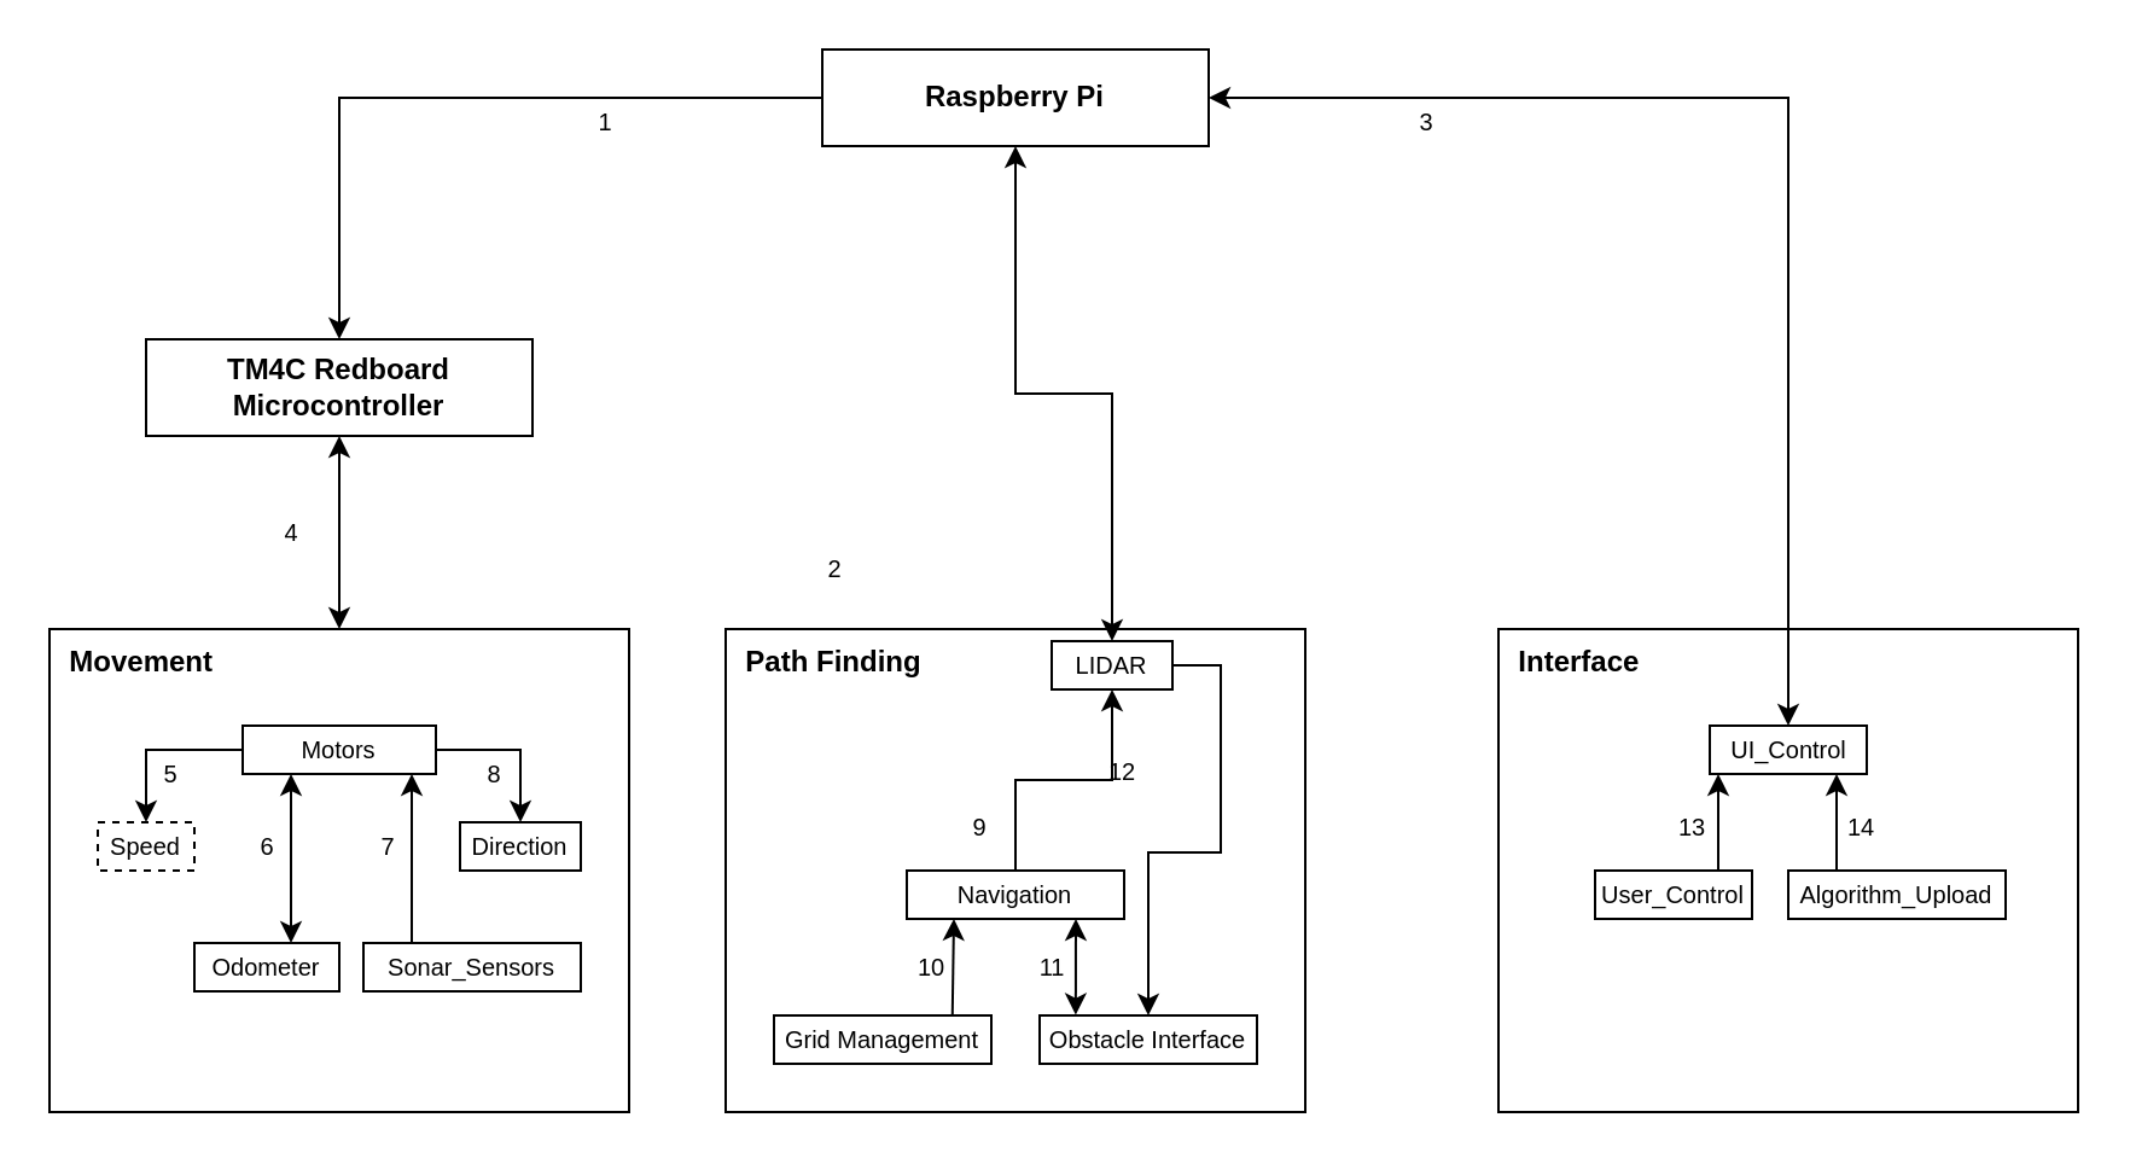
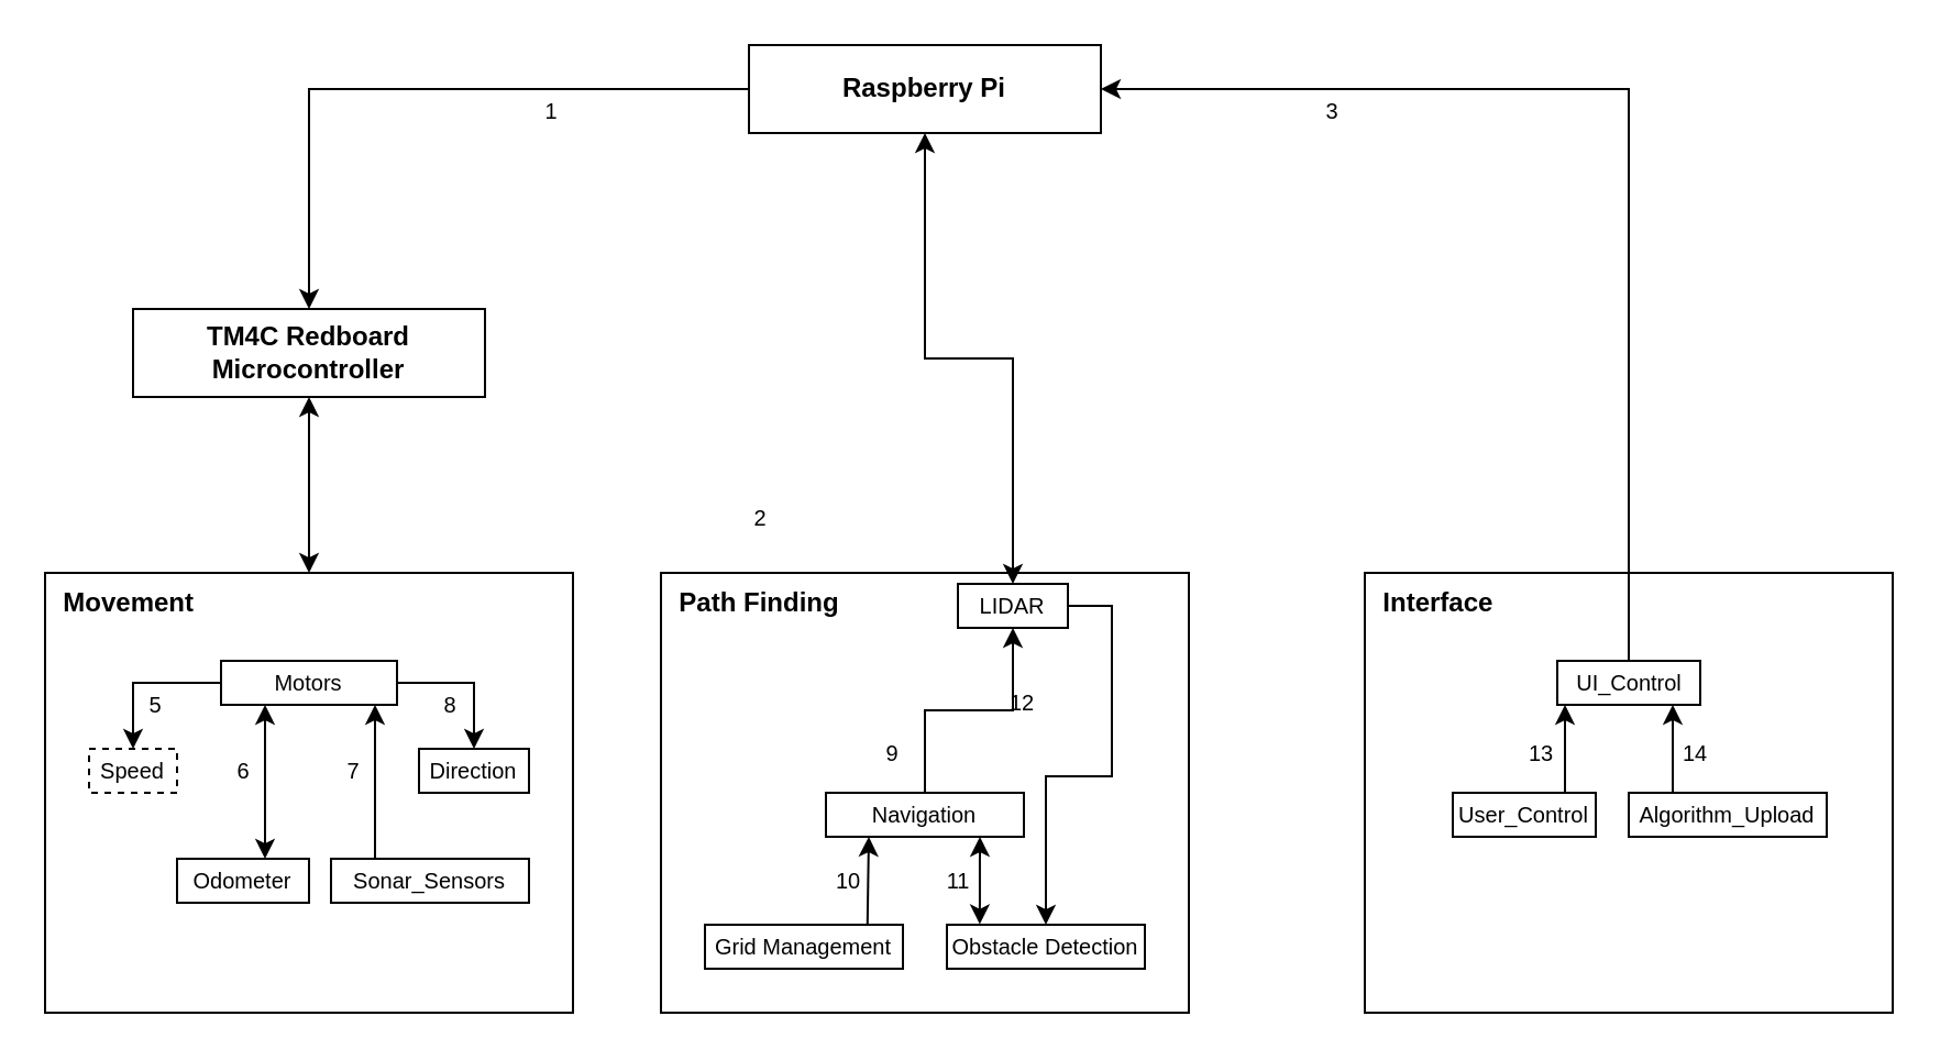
  <mxCell id="0" />
  <mxCell id="1" parent="0" />
  <mxCell id="2" value="Raspberry Pi" style="rounded=0;whiteSpace=wrap;html=1;fontStyle=1" parent="1" vertex="1"><mxGeometry x="340" y="20" width="160" height="40" as="geometry" /></mxCell>
  <mxCell id="3" value="&lt;b&gt;&amp;nbsp; Interface&lt;/b&gt;" style="rounded=0;whiteSpace=wrap;html=1;align=left;verticalAlign=top;" parent="1" vertex="1"><mxGeometry x="620" y="260" width="240" height="200" as="geometry" /></mxCell>
  <mxCell id="4" value="&lt;b&gt;&amp;nbsp; Path Finding&lt;/b&gt;" style="rounded=0;whiteSpace=wrap;html=1;align=left;verticalAlign=top;" parent="1" vertex="1"><mxGeometry x="300" y="260" width="240" height="200" as="geometry" /></mxCell>
  <mxCell id="5" value="&lt;b&gt;&amp;nbsp; Movement&lt;/b&gt;" style="rounded=0;whiteSpace=wrap;html=1;align=left;verticalAlign=top;" parent="1" vertex="1"><mxGeometry y="260" width="240" height="200" as="geometry" x="20" /></mxCell>
  <mxCell id="6" style="edgeStyle=orthogonalEdgeStyle;rounded=0;orthogonalLoop=1;jettySize=auto;html=1;exitX=1;exitY=0.5;exitDx=0;exitDy=0;entryX=0.5;entryY=0;entryDx=0;entryDy=0;" parent="1" source="8" target="10" edge="1"><mxGeometry relative="1" as="geometry" /></mxCell>
  <mxCell id="7" style="edgeStyle=orthogonalEdgeStyle;rounded=0;orthogonalLoop=1;jettySize=auto;html=1;exitX=0;exitY=0.5;exitDx=0;exitDy=0;entryX=0.5;entryY=0;entryDx=0;entryDy=0;" parent="1" source="8" target="9" edge="1"><mxGeometry relative="1" as="geometry" /></mxCell>
  <mxCell id="8" value="&lt;font style=&quot;font-size: 10px;&quot;&gt;Motors&lt;/font&gt;" style="rounded=0;whiteSpace=wrap;html=1;" parent="1" vertex="1"><mxGeometry x="100" y="300" width="80" height="20" as="geometry" /></mxCell>
  <mxCell id="9" value="&lt;font style=&quot;font-size: 10px;&quot;&gt;Speed&lt;/font&gt;" style="rounded=0;whiteSpace=wrap;html=1;dashed=1;" parent="1" vertex="1"><mxGeometry x="40" y="340" width="40" height="20" as="geometry" /></mxCell>
  <mxCell id="10" value="&lt;font style=&quot;font-size: 10px;&quot;&gt;Direction&lt;/font&gt;" style="rounded=0;whiteSpace=wrap;html=1;" parent="1" vertex="1"><mxGeometry x="190" y="340" width="50" height="20" as="geometry" /></mxCell>
  <mxCell id="11" value="&lt;font style=&quot;font-size: 10px;&quot;&gt;Odometer&lt;/font&gt;" style="rounded=0;whiteSpace=wrap;html=1;" parent="1" vertex="1"><mxGeometry x="80" y="390" width="60" height="20" as="geometry" /></mxCell>
  <mxCell id="12" value="&lt;font style=&quot;font-size: 10px;&quot;&gt;Sonar_Sensors&lt;/font&gt;" style="rounded=0;whiteSpace=wrap;html=1;" parent="1" vertex="1"><mxGeometry x="150" y="390" width="90" height="20" as="geometry" /></mxCell>
  <mxCell id="13" style="edgeStyle=orthogonalEdgeStyle;rounded=0;orthogonalLoop=1;jettySize=auto;html=1;exitX=1;exitY=0.5;exitDx=0;exitDy=0;entryX=0.5;entryY=0;entryDx=0;entryDy=0;" parent="1" source="14" target="37" edge="1"><mxGeometry relative="1" as="geometry" /></mxCell>
  <mxCell id="14" value="&lt;font style=&quot;font-size: 10px;&quot;&gt;LIDAR&lt;/font&gt;" style="rounded=0;whiteSpace=wrap;html=1;" parent="1" vertex="1"><mxGeometry x="435" y="265" width="50" height="20" as="geometry" /></mxCell>
  <mxCell id="15" style="edgeStyle=orthogonalEdgeStyle;rounded=0;orthogonalLoop=1;jettySize=auto;html=1;exitX=0.5;exitY=0;exitDx=0;exitDy=0;entryX=0.5;entryY=1;entryDx=0;entryDy=0;" parent="1" source="16" target="14" edge="1"><mxGeometry relative="1" as="geometry" /></mxCell>
  <mxCell id="16" value="&lt;font style=&quot;font-size: 10px;&quot;&gt;Navigation&lt;/font&gt;" style="rounded=0;whiteSpace=wrap;html=1;" parent="1" vertex="1"><mxGeometry x="375" y="360" width="90" height="20" as="geometry" /></mxCell>
  <mxCell id="17" value="&lt;font style=&quot;font-size: 10px;&quot;&gt;UI_Control&lt;/font&gt;" style="rounded=0;whiteSpace=wrap;html=1;" parent="1" vertex="1"><mxGeometry x="707.5" y="300" width="65" height="20" as="geometry" /></mxCell>
  <mxCell id="18" value="&lt;font style=&quot;font-size: 10px;&quot;&gt;User_Control&lt;/font&gt;" style="rounded=0;whiteSpace=wrap;html=1;" parent="1" vertex="1"><mxGeometry x="660" y="360" width="65" height="20" as="geometry" /></mxCell>
  <mxCell id="19" value="&lt;font style=&quot;font-size: 10px;&quot;&gt;Algorithm_Upload&lt;/font&gt;" style="rounded=0;whiteSpace=wrap;html=1;" parent="1" vertex="1"><mxGeometry x="740" y="360" width="90" height="20" as="geometry" /></mxCell>
  <mxCell id="20" value="" style="endArrow=classic;html=1;rounded=0;entryX=0.051;entryY=1.003;entryDx=0;entryDy=0;entryPerimeter=0;exitX=0.781;exitY=-0.016;exitDx=0;exitDy=0;exitPerimeter=0;targetPerimeterSpacing=-2;startArrow=none;startFill=0;endFill=1;" parent="1" edge="1"><mxGeometry width="50" height="50" relative="1" as="geometry"><mxPoint x="711" y="360" as="sourcePoint" /><mxPoint x="711" y="320" as="targetPoint" /></mxGeometry></mxCell>
  <mxCell id="21" value="" style="endArrow=classic;html=1;rounded=0;entryX=0.051;entryY=1.003;entryDx=0;entryDy=0;entryPerimeter=0;exitX=0.781;exitY=-0.016;exitDx=0;exitDy=0;exitPerimeter=0;targetPerimeterSpacing=-2;endFill=1;" parent="1" edge="1"><mxGeometry width="50" height="50" relative="1" as="geometry"><mxPoint x="760" y="360" as="sourcePoint" /><mxPoint x="760" y="320" as="targetPoint" /></mxGeometry></mxCell>
  <mxCell id="22" value="" style="endArrow=classic;html=1;rounded=0;entryX=0.051;entryY=1.003;entryDx=0;entryDy=0;entryPerimeter=0;exitX=0.781;exitY=-0.016;exitDx=0;exitDy=0;exitPerimeter=0;targetPerimeterSpacing=-2;startArrow=none;startFill=0;endFill=1;" parent="1" edge="1"><mxGeometry width="50" height="50" relative="1" as="geometry"><mxPoint x="170" y="390" as="sourcePoint" /><mxPoint x="170" y="320" as="targetPoint" /></mxGeometry></mxCell>
  <mxCell id="23" value="" style="endArrow=classic;html=1;rounded=0;entryX=0.051;entryY=1.003;entryDx=0;entryDy=0;entryPerimeter=0;exitX=0.781;exitY=-0.016;exitDx=0;exitDy=0;exitPerimeter=0;targetPerimeterSpacing=-2;startArrow=classic;startFill=1;endFill=1;" parent="1" edge="1"><mxGeometry width="50" height="50" relative="1" as="geometry"><mxPoint x="120" y="390" as="sourcePoint" /><mxPoint x="120" y="320" as="targetPoint" /></mxGeometry></mxCell>
  <mxCell id="24" style="edgeStyle=orthogonalEdgeStyle;rounded=0;orthogonalLoop=1;jettySize=auto;html=1;exitX=0;exitY=0.5;exitDx=0;exitDy=0;entryX=0.5;entryY=0;entryDx=0;entryDy=0;startArrow=none;startFill=0;endArrow=classic;endFill=1;" parent="1" source="2" target="44" edge="1"><mxGeometry relative="1" as="geometry"><mxPoint x="320" y="40" as="sourcePoint" /><mxPoint x="180" y="230" as="targetPoint" /></mxGeometry></mxCell>
- <mxCell id="25" style="edgeStyle=orthogonalEdgeStyle;rounded=0;orthogonalLoop=1;jettySize=auto;html=1;exitX=1;exitY=0.5;exitDx=0;exitDy=0;entryX=0.5;entryY=0;entryDx=0;entryDy=0;startArrow=classic;startFill=1;" parent="1" source="2" target="17" edge="1"><mxGeometry relative="1" as="geometry"><mxPoint x="510" y="50" as="sourcePoint" /><mxPoint x="750" y="230" as="targetPoint" /></mxGeometry></mxCell>
+ <mxCell id="25" style="edgeStyle=orthogonalEdgeStyle;rounded=0;orthogonalLoop=1;jettySize=auto;html=1;exitX=1;exitY=0.5;exitDx=0;exitDy=0;entryX=0.5;entryY=0;entryDx=0;entryDy=0;startArrow=classic;startFill=1;endArrow=none;" parent="1" source="2" target="17" edge="1"><mxGeometry relative="1" as="geometry"><mxPoint x="510" y="50" as="sourcePoint" /><mxPoint x="750" y="230" as="targetPoint" /></mxGeometry></mxCell>
  <mxCell id="26" value="&lt;font style=&quot;font-size: 10px;&quot;&gt;13&lt;/font&gt;" style="text;html=1;align=center;verticalAlign=middle;resizable=0;points=[];autosize=1;strokeColor=none;fillColor=none;spacing=-3;" parent="1" vertex="1"><mxGeometry x="690" y="332" width="20" height="20" as="geometry" /></mxCell>
  <mxCell id="27" value="&lt;font style=&quot;font-size: 10px;&quot;&gt;14&lt;/font&gt;" style="text;html=1;align=center;verticalAlign=middle;resizable=0;points=[];autosize=1;strokeColor=none;fillColor=none;spacing=-3;" parent="1" vertex="1"><mxGeometry x="760" y="332" width="20" height="20" as="geometry" /></mxCell>
- <mxCell id="28" value="&lt;font style=&quot;font-size: 10px;&quot;&gt;3&lt;/font&gt;" style="text;html=1;align=center;verticalAlign=middle;resizable=0;points=[];autosize=1;strokeColor=none;fillColor=none;spacing=-3;" parent="1" vertex="1"><mxGeometry x="580" y="40" width="20" height="20" as="geometry" /></mxCell>
+ <mxCell id="28" value="&lt;font style=&quot;font-size: 10px;&quot;&gt;3&lt;/font&gt;" style="text;html=1;align=center;verticalAlign=middle;resizable=0;points=[];autosize=1;strokeColor=none;fillColor=none;spacing=-3;" parent="1" vertex="1"><mxGeometry x="595" y="40" width="20" height="20" as="geometry" /></mxCell>
  <mxCell id="29" value="&lt;font style=&quot;font-size: 10px;&quot;&gt;1&lt;/font&gt;" style="text;html=1;align=center;verticalAlign=middle;resizable=0;points=[];autosize=1;strokeColor=none;fillColor=none;spacing=-3;" parent="1" vertex="1"><mxGeometry x="240" y="40" width="20" height="20" as="geometry" /></mxCell>
  <mxCell id="30" value="&lt;font style=&quot;font-size: 10px;&quot;&gt;2&lt;/font&gt;" style="text;html=1;align=center;verticalAlign=middle;resizable=0;points=[];autosize=1;strokeColor=none;fillColor=none;spacing=-3;" parent="1" vertex="1"><mxGeometry x="335" y="225" width="20" height="20" as="geometry" /></mxCell>
  <mxCell id="31" value="&lt;font style=&quot;font-size: 10px;&quot;&gt;9&lt;/font&gt;" style="text;html=1;align=center;verticalAlign=middle;resizable=0;points=[];autosize=1;strokeColor=none;fillColor=none;spacing=-3;" parent="1" vertex="1"><mxGeometry x="395" y="332" width="20" height="20" as="geometry" /></mxCell>
  <mxCell id="32" value="&lt;font style=&quot;font-size: 10px;&quot;&gt;5&lt;/font&gt;" style="text;html=1;align=center;verticalAlign=middle;resizable=0;points=[];autosize=1;strokeColor=none;fillColor=none;spacing=-3;" parent="1" vertex="1"><mxGeometry x="60" y="310" width="20" height="20" as="geometry" /></mxCell>
  <mxCell id="33" value="&lt;font style=&quot;font-size: 10px;&quot;&gt;8&lt;/font&gt;" style="text;html=1;align=center;verticalAlign=middle;resizable=0;points=[];autosize=1;strokeColor=none;fillColor=none;spacing=-3;" parent="1" vertex="1"><mxGeometry x="194" y="310" width="20" height="20" as="geometry" /></mxCell>
  <mxCell id="34" value="&lt;font style=&quot;font-size: 10px;&quot;&gt;7&lt;/font&gt;" style="text;html=1;align=center;verticalAlign=middle;resizable=0;points=[];autosize=1;strokeColor=none;fillColor=none;spacing=-3;" parent="1" vertex="1"><mxGeometry x="150" y="340" width="20" height="20" as="geometry" /></mxCell>
  <mxCell id="35" value="&lt;font style=&quot;font-size: 10px;&quot;&gt;6&lt;/font&gt;" style="text;html=1;align=center;verticalAlign=middle;resizable=0;points=[];autosize=1;strokeColor=none;fillColor=none;spacing=-3;" parent="1" vertex="1"><mxGeometry x="100" y="340" width="20" height="20" as="geometry" /></mxCell>
  <mxCell id="36" value="&lt;font style=&quot;font-size: 10px;&quot;&gt;Grid Management&lt;/font&gt;" style="rounded=0;whiteSpace=wrap;html=1;" parent="1" vertex="1"><mxGeometry x="320" y="420" width="90" height="20" as="geometry" /></mxCell>
- <mxCell id="37" value="&lt;font style=&quot;font-size: 10px;&quot;&gt;Obstacle Interface&lt;/font&gt;" style="rounded=0;whiteSpace=wrap;html=1;" parent="1" vertex="1"><mxGeometry x="430" y="420" width="90" height="20" as="geometry" /></mxCell>
+ <mxCell id="37" value="&lt;font style=&quot;font-size: 10px;&quot;&gt;Obstacle Detection&lt;/font&gt;" style="rounded=0;whiteSpace=wrap;html=1;" parent="1" vertex="1"><mxGeometry x="430" y="420" width="90" height="20" as="geometry" /></mxCell>
  <mxCell id="38" style="edgeStyle=orthogonalEdgeStyle;rounded=0;orthogonalLoop=1;jettySize=auto;html=1;exitX=0.166;exitY=-0.012;exitDx=0;exitDy=0;entryX=0.5;entryY=1;entryDx=0;entryDy=0;exitPerimeter=0;startArrow=classic;startFill=1;" parent="1" source="37" edge="1"><mxGeometry relative="1" as="geometry"><mxPoint x="445" y="420" as="sourcePoint" /><mxPoint x="445" y="380" as="targetPoint" /></mxGeometry></mxCell>
  <mxCell id="39" style="edgeStyle=orthogonalEdgeStyle;rounded=0;orthogonalLoop=1;jettySize=auto;html=1;exitX=0.821;exitY=-0.017;exitDx=0;exitDy=0;entryX=0.5;entryY=1;entryDx=0;entryDy=0;exitPerimeter=0;" parent="1" source="36" edge="1"><mxGeometry relative="1" as="geometry"><mxPoint x="394.5" y="420" as="sourcePoint" /><mxPoint x="394.5" y="380" as="targetPoint" /></mxGeometry></mxCell>
  <mxCell id="40" value="&lt;font style=&quot;font-size: 10px;&quot;&gt;10&lt;/font&gt;" style="text;html=1;align=center;verticalAlign=middle;resizable=0;points=[];autosize=1;strokeColor=none;fillColor=none;spacing=-3;" parent="1" vertex="1"><mxGeometry x="375" y="390" width="20" height="20" as="geometry" /></mxCell>
  <mxCell id="41" value="&lt;font style=&quot;font-size: 10px;&quot;&gt;11&lt;/font&gt;" style="text;html=1;align=center;verticalAlign=middle;resizable=0;points=[];autosize=1;strokeColor=none;fillColor=none;spacing=-3;" parent="1" vertex="1"><mxGeometry x="425" y="390" width="20" height="20" as="geometry" /></mxCell>
  <mxCell id="42" value="&lt;font style=&quot;font-size: 10px;&quot;&gt;12&lt;/font&gt;" style="text;html=1;align=center;verticalAlign=middle;resizable=0;points=[];autosize=1;strokeColor=none;fillColor=none;spacing=-3;" parent="1" vertex="1"><mxGeometry x="454" y="309" width="20" height="20" as="geometry" /></mxCell>
  <mxCell id="43" style="edgeStyle=orthogonalEdgeStyle;rounded=0;orthogonalLoop=1;jettySize=auto;html=1;entryX=0.5;entryY=0;entryDx=0;entryDy=0;startArrow=classic;startFill=1;" edge="1" parent="1" source="44" target="5"><mxGeometry relative="1" as="geometry" /></mxCell>
  <mxCell id="44" value="&lt;b&gt;TM4C Redboard Microcontroller&lt;/b&gt;" style="rounded=0;whiteSpace=wrap;html=1;" parent="1" vertex="1"><mxGeometry x="60" y="140" width="160" height="40" as="geometry" /></mxCell>
- <mxCell id="45" value="&lt;font style=&quot;font-size: 10px;&quot;&gt;4&lt;/font&gt;" style="text;html=1;align=center;verticalAlign=middle;resizable=0;points=[];autosize=1;strokeColor=none;fillColor=none;spacing=-3;" parent="1" vertex="1"><mxGeometry x="110" y="210" width="20" height="20" as="geometry" /></mxCell>
  <mxCell id="46" style="edgeStyle=orthogonalEdgeStyle;rounded=0;orthogonalLoop=1;jettySize=auto;html=1;exitX=0.5;exitY=0;exitDx=0;exitDy=0;entryX=0.5;entryY=1;entryDx=0;entryDy=0;startArrow=classic;startFill=1;" parent="1" source="14" target="2" edge="1"><mxGeometry relative="1" as="geometry"><mxPoint x="420" y="300" as="sourcePoint" /><mxPoint x="420" y="60" as="targetPoint" /></mxGeometry></mxCell>
